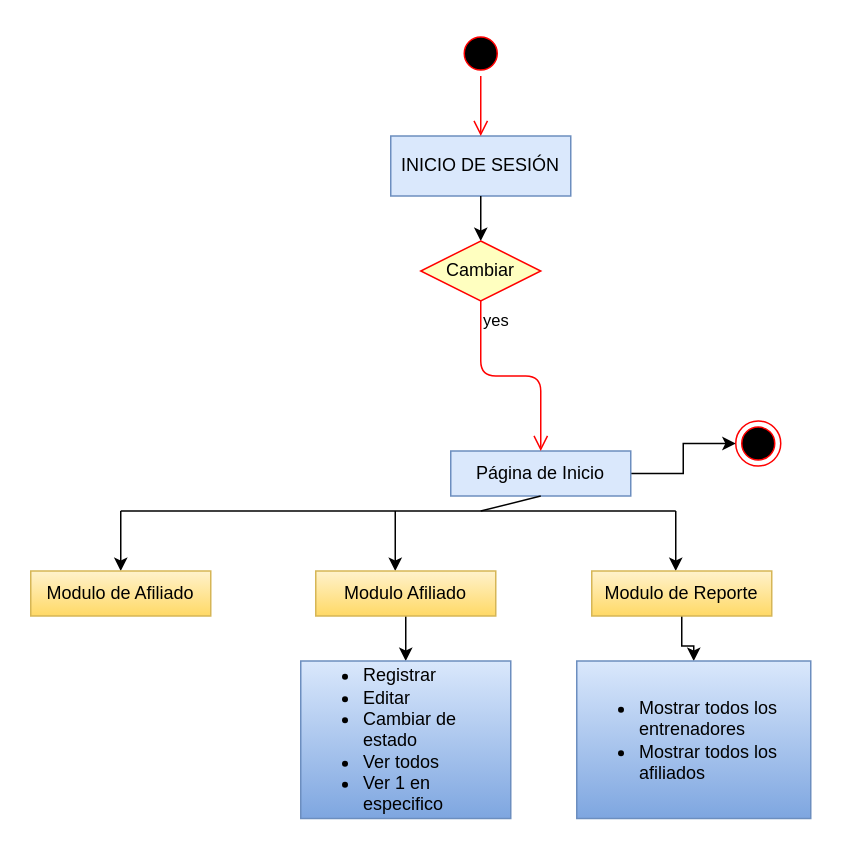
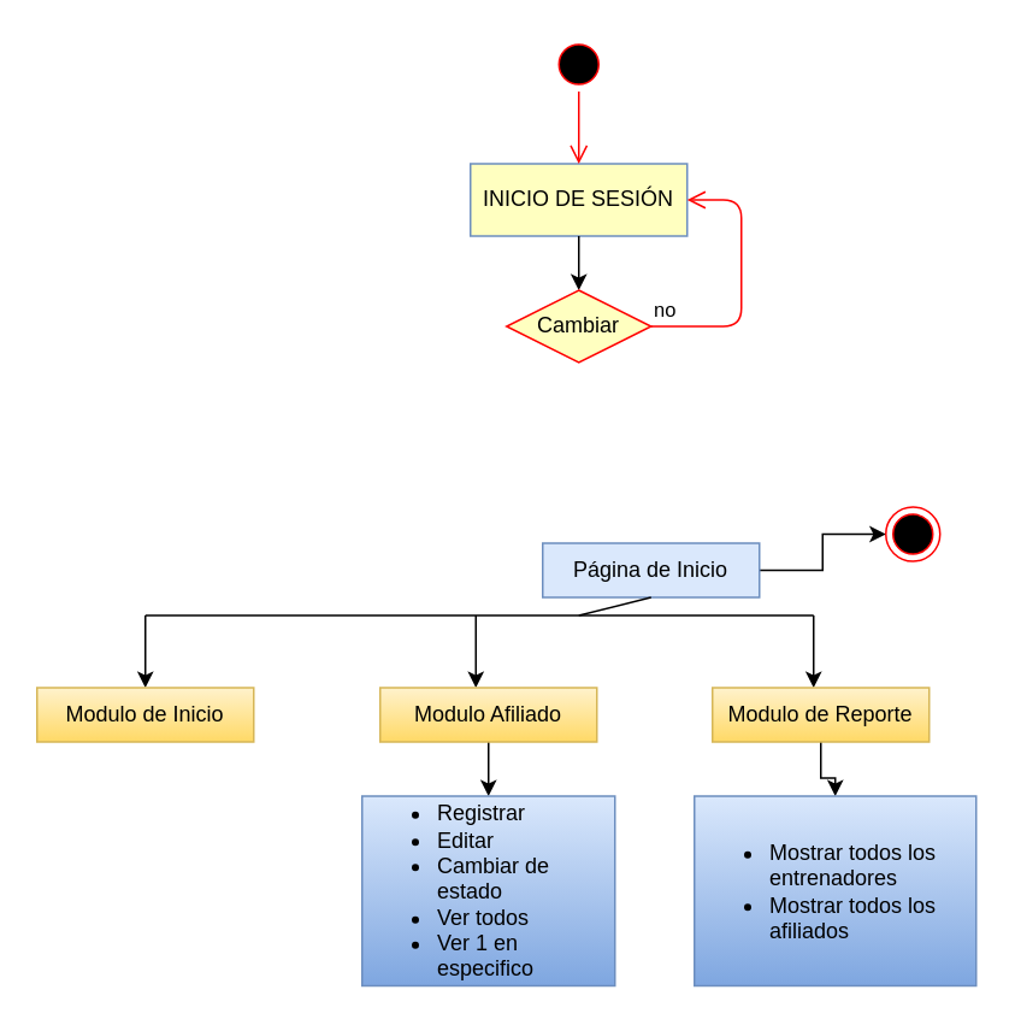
  <mxCell id="0" />
  <mxCell id="1" parent="0" />
- <mxCell id="2" value="INICIO DE SESIÓN" style="rounded=0;whiteSpace=wrap;html=1;fillColor=#dae8fc;strokeColor=#6c8ebf;" parent="1" vertex="1"><mxGeometry x="260" y="90" width="120" height="40" as="geometry" /></mxCell>
+ <mxCell id="2" value="INICIO DE SESIÓN" style="rounded=0;whiteSpace=wrap;html=1;fillColor=#ffffc0;strokeColor=#6c8ebf;" parent="1" vertex="1"><mxGeometry x="260" y="90" width="120" height="40" as="geometry" /></mxCell>
  <mxCell id="3" value="" style="endArrow=classic;html=1;exitX=0.5;exitY=1;exitDx=0;exitDy=0;" parent="1" source="2" edge="1"><mxGeometry width="50" height="50" relative="1" as="geometry"><mxPoint x="270" y="260" as="sourcePoint" /><mxPoint x="320" y="160" as="targetPoint" /></mxGeometry></mxCell>
  <mxCell id="4" style="edgeStyle=orthogonalEdgeStyle;rounded=0;orthogonalLoop=1;jettySize=auto;html=1;exitX=1;exitY=0.5;exitDx=0;exitDy=0;strokeColor=#000000;" parent="1" source="5" target="21" edge="1"><mxGeometry relative="1" as="geometry" /></mxCell>
  <mxCell id="5" value="Página de Inicio" style="rounded=0;whiteSpace=wrap;html=1;fillColor=#dae8fc;strokeColor=#6c8ebf;" parent="1" vertex="1"><mxGeometry x="300" y="300" width="120" height="30" as="geometry" /></mxCell>
  <mxCell id="6" value="" style="endArrow=none;html=1;exitX=0.5;exitY=1;exitDx=0;exitDy=0;" parent="1" source="5" edge="1"><mxGeometry width="50" height="50" relative="1" as="geometry"><mxPoint x="270" y="260" as="sourcePoint" /><mxPoint x="320" y="340" as="targetPoint" /></mxGeometry></mxCell>
  <mxCell id="7" value="" style="endArrow=none;html=1;" parent="1" edge="1"><mxGeometry width="50" height="50" relative="1" as="geometry"><mxPoint x="80" y="340" as="sourcePoint" /><mxPoint x="450" y="340" as="targetPoint" /></mxGeometry></mxCell>
  <mxCell id="8" value="" style="endArrow=classic;html=1;strokeColor=#000000;" parent="1" edge="1"><mxGeometry width="50" height="50" relative="1" as="geometry"><mxPoint x="80" y="340" as="sourcePoint" /><mxPoint x="80" y="380" as="targetPoint" /></mxGeometry></mxCell>
  <mxCell id="9" value="" style="endArrow=classic;html=1;strokeColor=#000000;" parent="1" edge="1"><mxGeometry width="50" height="50" relative="1" as="geometry"><mxPoint x="263" y="340" as="sourcePoint" /><mxPoint x="263" y="380" as="targetPoint" /></mxGeometry></mxCell>
  <mxCell id="10" value="" style="endArrow=classic;html=1;strokeColor=#000000;" parent="1" edge="1"><mxGeometry width="50" height="50" relative="1" as="geometry"><mxPoint x="450" y="340" as="sourcePoint" /><mxPoint x="450" y="380" as="targetPoint" /></mxGeometry></mxCell>
- <mxCell id="11" value="Modulo de Afiliado" style="rounded=0;whiteSpace=wrap;html=1;fillColor=#fff2cc;strokeColor=#d6b656;gradientColor=#ffd966;" parent="1" vertex="1"><mxGeometry x="20" y="380" width="120" height="30" as="geometry" /></mxCell>
+ <mxCell id="11" value="Modulo de Inicio" style="rounded=0;whiteSpace=wrap;html=1;fillColor=#fff2cc;strokeColor=#d6b656;gradientColor=#ffd966;" parent="1" vertex="1"><mxGeometry x="20" y="380" width="120" height="30" as="geometry" /></mxCell>
  <mxCell id="12" style="edgeStyle=orthogonalEdgeStyle;rounded=0;orthogonalLoop=1;jettySize=auto;html=1;exitX=0.5;exitY=1;exitDx=0;exitDy=0;entryX=0.5;entryY=0;entryDx=0;entryDy=0;strokeColor=#000000;" parent="1" source="13" target="22" edge="1"><mxGeometry relative="1" as="geometry" /></mxCell>
  <mxCell id="13" value="Modulo Afiliado" style="rounded=0;whiteSpace=wrap;html=1;fillColor=#fff2cc;strokeColor=#d6b656;gradientColor=#ffd966;" parent="1" vertex="1"><mxGeometry x="210" y="380" width="120" height="30" as="geometry" /></mxCell>
  <mxCell id="14" style="edgeStyle=orthogonalEdgeStyle;rounded=0;orthogonalLoop=1;jettySize=auto;html=1;entryX=0.5;entryY=0;entryDx=0;entryDy=0;strokeColor=#000000;" parent="1" source="15" target="23" edge="1"><mxGeometry relative="1" as="geometry" /></mxCell>
  <mxCell id="15" value="Modulo de Reporte" style="rounded=0;whiteSpace=wrap;html=1;fillColor=#fff2cc;strokeColor=#d6b656;gradientColor=#ffd966;" parent="1" vertex="1"><mxGeometry x="394" y="380" width="120" height="30" as="geometry" /></mxCell>
  <mxCell id="16" value="Cambiar" style="rhombus;whiteSpace=wrap;html=1;fillColor=#ffffc0;strokeColor=#ff0000;" parent="1" vertex="1"><mxGeometry x="280" y="160" width="80" height="40" as="geometry" /></mxCell>
- <mxCell id="18" value="yes" style="edgeStyle=orthogonalEdgeStyle;html=1;align=left;verticalAlign=top;endArrow=open;endSize=8;strokeColor=#ff0000;entryX=0.5;entryY=0;entryDx=0;entryDy=0;" parent="1" source="16" target="5" edge="1"><mxGeometry x="-1" relative="1" as="geometry"><mxPoint x="240" y="610" as="targetPoint" /></mxGeometry></mxCell>
+ <mxCell id="17" value="no" style="edgeStyle=orthogonalEdgeStyle;html=1;align=left;verticalAlign=bottom;endArrow=open;endSize=8;strokeColor=#ff0000;entryX=1;entryY=0.5;entryDx=0;entryDy=0;" parent="1" source="16" target="2" edge="1"><mxGeometry x="-1" relative="1" as="geometry"><mxPoint x="450" y="180" as="targetPoint" /><Array as="points"><mxPoint x="410" y="180" /><mxPoint x="410" y="110" /></Array></mxGeometry></mxCell>
  <mxCell id="19" value="" style="ellipse;html=1;shape=startState;fillColor=#000000;strokeColor=#ff0000;" parent="1" vertex="1"><mxGeometry x="305" y="20" width="30" height="30" as="geometry" /></mxCell>
  <mxCell id="20" value="" style="edgeStyle=orthogonalEdgeStyle;html=1;verticalAlign=bottom;endArrow=open;endSize=8;strokeColor=#ff0000;" parent="1" source="19" edge="1"><mxGeometry relative="1" as="geometry"><mxPoint x="320" y="90" as="targetPoint" /></mxGeometry></mxCell>
  <mxCell id="21" value="" style="ellipse;html=1;shape=endState;fillColor=#000000;strokeColor=#ff0000;" parent="1" vertex="1"><mxGeometry x="490" y="280" width="30" height="30" as="geometry" /></mxCell>
  <mxCell id="22" value="&lt;ul&gt;&lt;li&gt;Registrar&lt;/li&gt;&lt;li&gt;Editar&lt;/li&gt;&lt;li&gt;Cambiar de estado&lt;/li&gt;&lt;li&gt;Ver todos&lt;/li&gt;&lt;li&gt;Ver 1 en especifico&lt;/li&gt;&lt;/ul&gt;" style="whiteSpace=wrap;html=1;rounded=0;align=left;gradientColor=#7ea6e0;fillColor=#dae8fc;strokeColor=#6c8ebf;" parent="1" vertex="1"><mxGeometry x="200" y="440" width="140" height="105" as="geometry" /></mxCell>
  <mxCell id="23" value="&lt;ul&gt;&lt;li&gt;Mostrar todos los entrenadores&lt;/li&gt;&lt;li&gt;Mostrar todos los afiliados&lt;/li&gt;&lt;/ul&gt;" style="whiteSpace=wrap;html=1;rounded=0;align=left;gradientColor=#7ea6e0;fillColor=#dae8fc;strokeColor=#6c8ebf;" parent="1" vertex="1"><mxGeometry x="384" y="440" width="156" height="105" as="geometry" /></mxCell>
